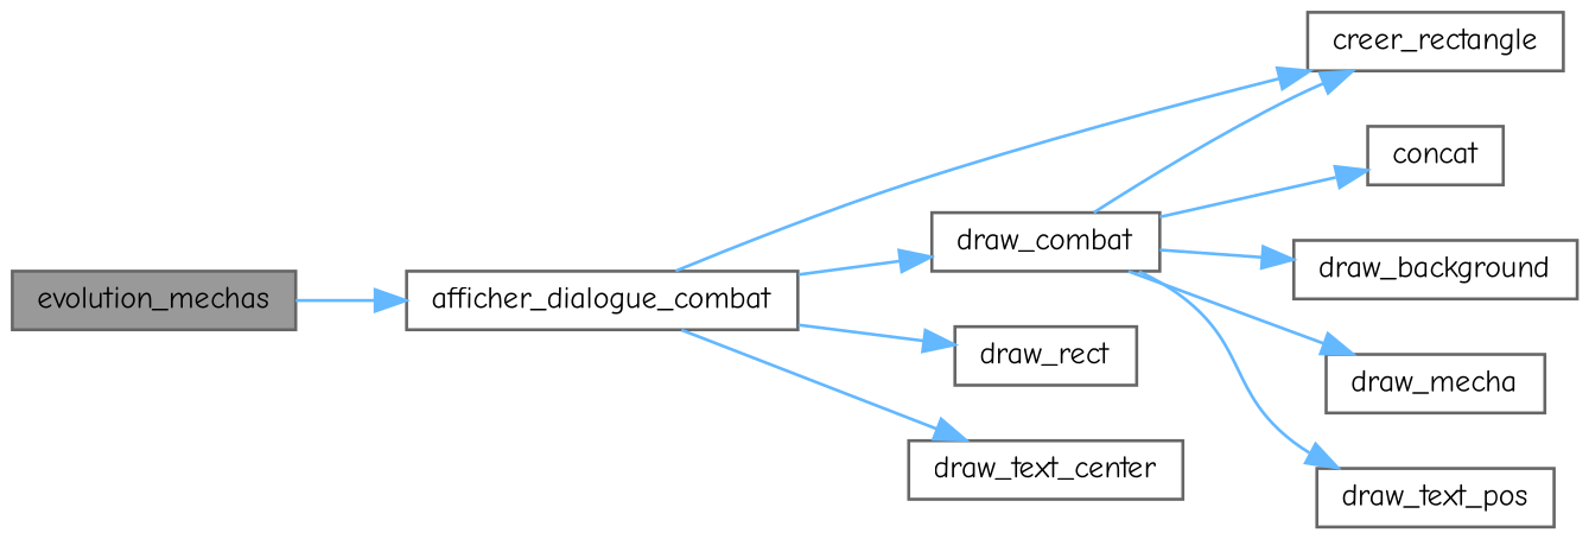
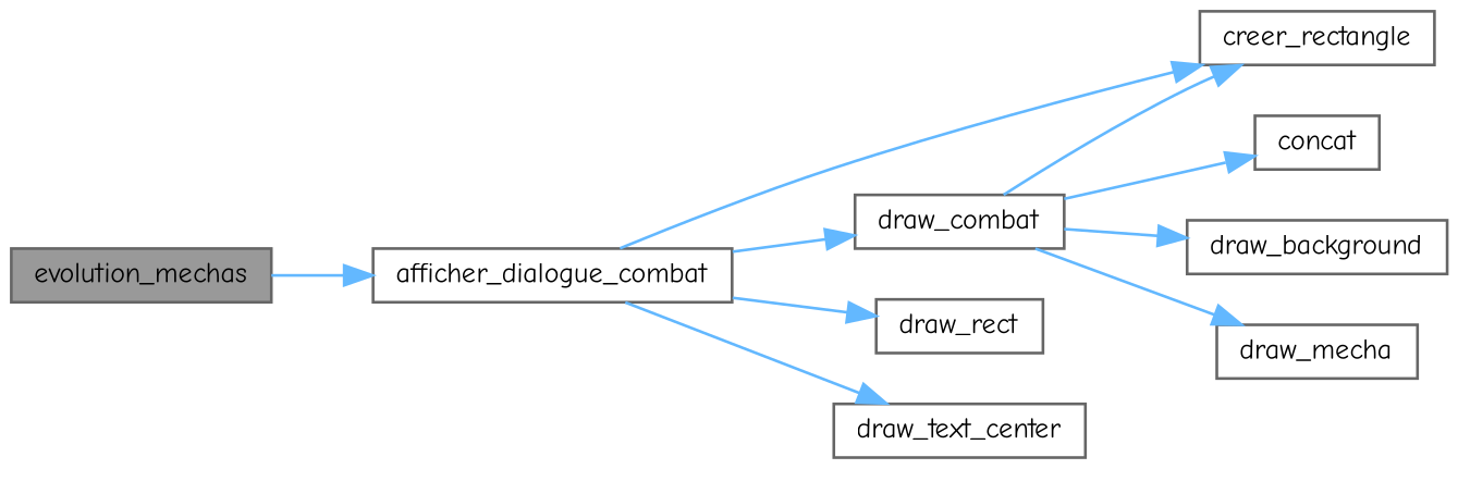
  digraph {
    fontname="Comic Neue"
    rankdir=LR
    node [color=grey40 fillcolor=white fontname="Comic Neue" fontsize=10 shape=box style=filled]
    edge [color=steelblue1 fontname="Comic Neue" fontsize=10 labelfontname=Helvetica labelfontsize=10 style=solid]
    n1 [color=gray40 fillcolor=grey60 fontcolor=black height=0.2 label=evolution_mechas width=0.4]
    n2 [height=0.2 label=afficher_dialogue_combat width=0.4]
    n3 [height=0.2 label=creer_rectangle width=0.4]
    n4 [height=0.2 label=draw_combat width=0.4]
    n5 [height=0.2 label=draw_rect width=0.4]
    n6 [height=0.2 label=draw_text_center width=0.4]
    n7 [height=0.2 label=concat width=0.4]
    n8 [height=0.2 label=draw_background width=0.4]
    n9 [height=0.2 label=draw_mecha width=0.4]
-   n10 [height=0.2 label=draw_text_pos width=0.4]
    n1 -> n2
    n2 -> n3
    n2 -> n4
    n2 -> n5
    n2 -> n6
    n4 -> n3
    n4 -> n7
    n4 -> n8
    n4 -> n9
-   n4 -> n10
  }
